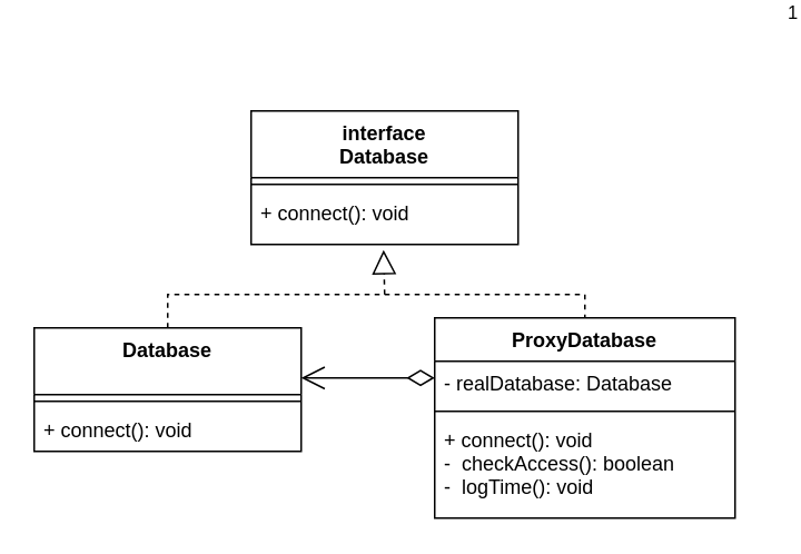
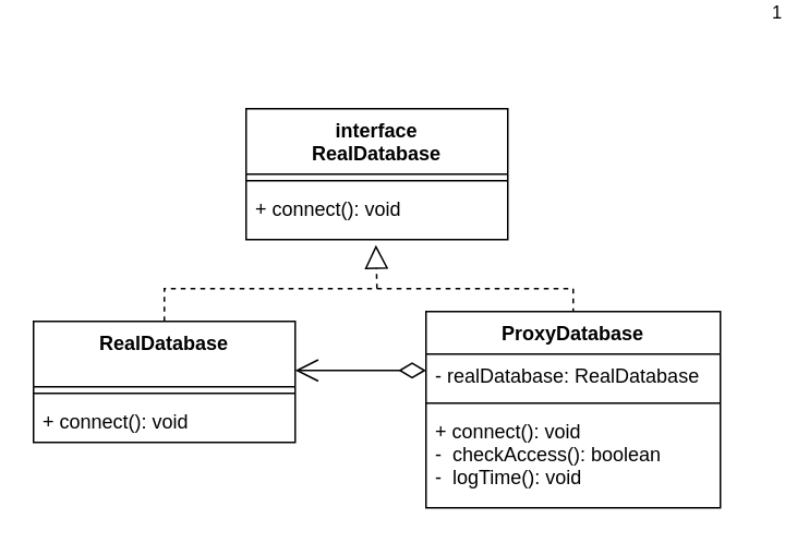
  <mxCell id="0" />
  <mxCell id="1" parent="0" />
- <mxCell id="2" value="interface&#10;Database" style="swimlane;fontStyle=1;align=center;verticalAlign=top;childLayout=stackLayout;horizontal=1;startSize=40;horizontalStack=0;resizeParent=1;resizeParentMax=0;resizeLast=0;collapsible=1;marginBottom=0;" vertex="1" parent="1"><mxGeometry x="150" y="20" width="160" height="80" as="geometry" /></mxCell>
+ <mxCell id="2" value="interface&#10;RealDatabase" style="swimlane;fontStyle=1;align=center;verticalAlign=top;childLayout=stackLayout;horizontal=1;startSize=40;horizontalStack=0;resizeParent=1;resizeParentMax=0;resizeLast=0;collapsible=1;marginBottom=0;" vertex="1" parent="1"><mxGeometry x="150" y="20" width="160" height="80" as="geometry" /></mxCell>
  <mxCell id="3" value="" style="line;strokeWidth=1;fillColor=none;align=left;verticalAlign=middle;spacingTop=-1;spacingLeft=3;spacingRight=3;rotatable=0;labelPosition=right;points=[];portConstraint=eastwest;strokeColor=inherit;" vertex="1" parent="2"><mxGeometry y="40" width="160" height="8" as="geometry" /></mxCell>
  <mxCell id="4" value="+ connect(): void" style="text;strokeColor=none;fillColor=none;align=left;verticalAlign=top;spacingLeft=4;spacingRight=4;overflow=hidden;rotatable=0;points=[[0,0.5],[1,0.5]];portConstraint=eastwest;" vertex="1" parent="2"><mxGeometry y="48" width="160" height="32" as="geometry" /></mxCell>
- <mxCell id="5" value="Database" style="swimlane;fontStyle=1;align=center;verticalAlign=top;childLayout=stackLayout;horizontal=1;startSize=40;horizontalStack=0;resizeParent=1;resizeParentMax=0;resizeLast=0;collapsible=1;marginBottom=0;" vertex="1" parent="1"><mxGeometry x="20" y="150" width="160" height="74" as="geometry" /></mxCell>
+ <mxCell id="5" value="RealDatabase" style="swimlane;fontStyle=1;align=center;verticalAlign=top;childLayout=stackLayout;horizontal=1;startSize=40;horizontalStack=0;resizeParent=1;resizeParentMax=0;resizeLast=0;collapsible=1;marginBottom=0;" vertex="1" parent="1"><mxGeometry x="20" y="150" width="160" height="74" as="geometry" /></mxCell>
  <mxCell id="6" value="" style="line;strokeWidth=1;fillColor=none;align=left;verticalAlign=middle;spacingTop=-1;spacingLeft=3;spacingRight=3;rotatable=0;labelPosition=right;points=[];portConstraint=eastwest;strokeColor=inherit;" vertex="1" parent="5"><mxGeometry y="40" width="160" height="8" as="geometry" /></mxCell>
  <mxCell id="7" value="+ connect(): void" style="text;strokeColor=none;fillColor=none;align=left;verticalAlign=top;spacingLeft=4;spacingRight=4;overflow=hidden;rotatable=0;points=[[0,0.5],[1,0.5]];portConstraint=eastwest;" vertex="1" parent="5"><mxGeometry y="48" width="160" height="26" as="geometry" /></mxCell>
  <mxCell id="8" value="ProxyDatabase" style="swimlane;fontStyle=1;align=center;verticalAlign=top;childLayout=stackLayout;horizontal=1;startSize=26;horizontalStack=0;resizeParent=1;resizeParentMax=0;resizeLast=0;collapsible=1;marginBottom=0;" vertex="1" parent="1"><mxGeometry x="260" y="144" width="180" height="120" as="geometry" /></mxCell>
- <mxCell id="9" value="- realDatabase: Database" style="text;strokeColor=none;fillColor=none;align=left;verticalAlign=top;spacingLeft=4;spacingRight=4;overflow=hidden;rotatable=0;points=[[0,0.5],[1,0.5]];portConstraint=eastwest;" vertex="1" parent="8"><mxGeometry y="26" width="180" height="26" as="geometry" /></mxCell>
+ <mxCell id="9" value="- realDatabase: RealDatabase" style="text;strokeColor=none;fillColor=none;align=left;verticalAlign=top;spacingLeft=4;spacingRight=4;overflow=hidden;rotatable=0;points=[[0,0.5],[1,0.5]];portConstraint=eastwest;" vertex="1" parent="8"><mxGeometry y="26" width="180" height="26" as="geometry" /></mxCell>
  <mxCell id="10" value="" style="line;strokeWidth=1;fillColor=none;align=left;verticalAlign=middle;spacingTop=-1;spacingLeft=3;spacingRight=3;rotatable=0;labelPosition=right;points=[];portConstraint=eastwest;strokeColor=inherit;" vertex="1" parent="8"><mxGeometry y="52" width="180" height="8" as="geometry" /></mxCell>
  <mxCell id="11" value="+ connect(): void&#10;-  checkAccess(): boolean&#10;-  logTime(): void" style="text;strokeColor=none;fillColor=none;align=left;verticalAlign=top;spacingLeft=4;spacingRight=4;overflow=hidden;rotatable=0;points=[[0,0.5],[1,0.5]];portConstraint=eastwest;" vertex="1" parent="8"><mxGeometry y="60" width="180" height="60" as="geometry" /></mxCell>
  <mxCell id="12" value="" style="endArrow=block;dashed=1;endFill=0;endSize=12;html=1;rounded=0;exitX=0.5;exitY=0;exitDx=0;exitDy=0;entryX=0.496;entryY=1.104;entryDx=0;entryDy=0;entryPerimeter=0;" edge="1" parent="1" source="5" target="4"><mxGeometry width="160" relative="1" as="geometry"><mxPoint x="150" y="220" as="sourcePoint" /><mxPoint x="230" y="120" as="targetPoint" /><Array as="points"><mxPoint x="100" y="130" /><mxPoint x="230" y="130" /></Array></mxGeometry></mxCell>
  <mxCell id="13" value="" style="endArrow=none;dashed=1;html=1;rounded=0;entryX=0.5;entryY=0;entryDx=0;entryDy=0;" edge="1" parent="1" target="8"><mxGeometry width="50" height="50" relative="1" as="geometry"><mxPoint x="230" y="130" as="sourcePoint" /><mxPoint x="250" y="200" as="targetPoint" /><Array as="points"><mxPoint x="350" y="130" /></Array></mxGeometry></mxCell>
  <mxCell id="14" value="1" style="endArrow=open;html=1;endSize=12;startArrow=diamondThin;startSize=14;startFill=0;edgeStyle=orthogonalEdgeStyle;align=left;verticalAlign=bottom;rounded=0;" edge="1" parent="1"><mxGeometry x="-1" y="-297" relative="1" as="geometry"><mxPoint x="260" y="180" as="sourcePoint" /><mxPoint x="180" y="180" as="targetPoint" /><mxPoint x="210" y="87" as="offset" /></mxGeometry></mxCell>
